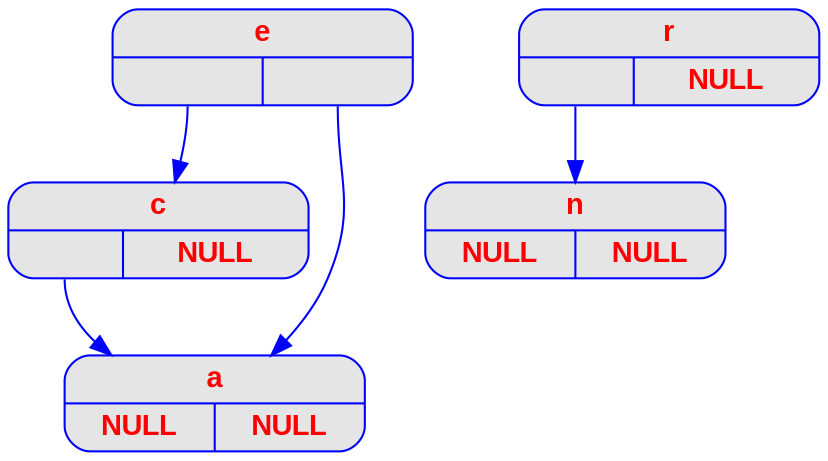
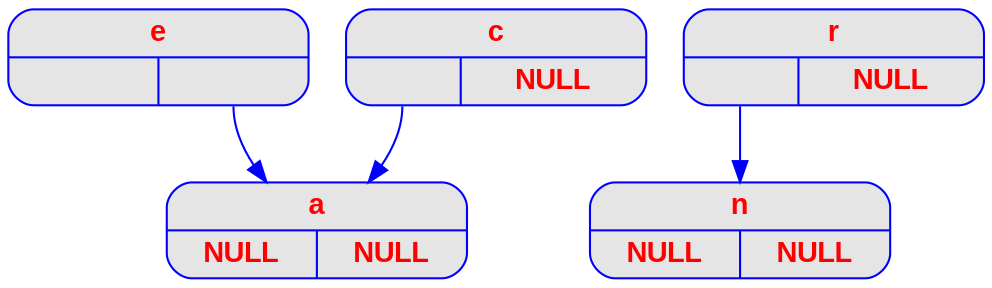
  digraph {
    node [color=blue fillcolor=grey90 fontcolor=red fontname="Arial bold" fontsize=14 shape=record style="rounded, filled"]
    edge [color=blue tailport=g]
    n1 [label="{<c> e | { <g> | <d>}}" width=2]
    n2 [label="{<c> c | { <g> | <d> NULL}}" width=2]
    n3 [label="{<c> a | { <g> NULL | <d> NULL}}" width=2]
    n4 [label="{<c> r | { <g> | <d> NULL}}" width=2]
    n5 [label="{<c> n | { <g> NULL | <d> NULL}}" width=2]
-   n1 -> n2
    n1 -> n3 [tailport=d]
    n2 -> n3
    n4 -> n5
  }
